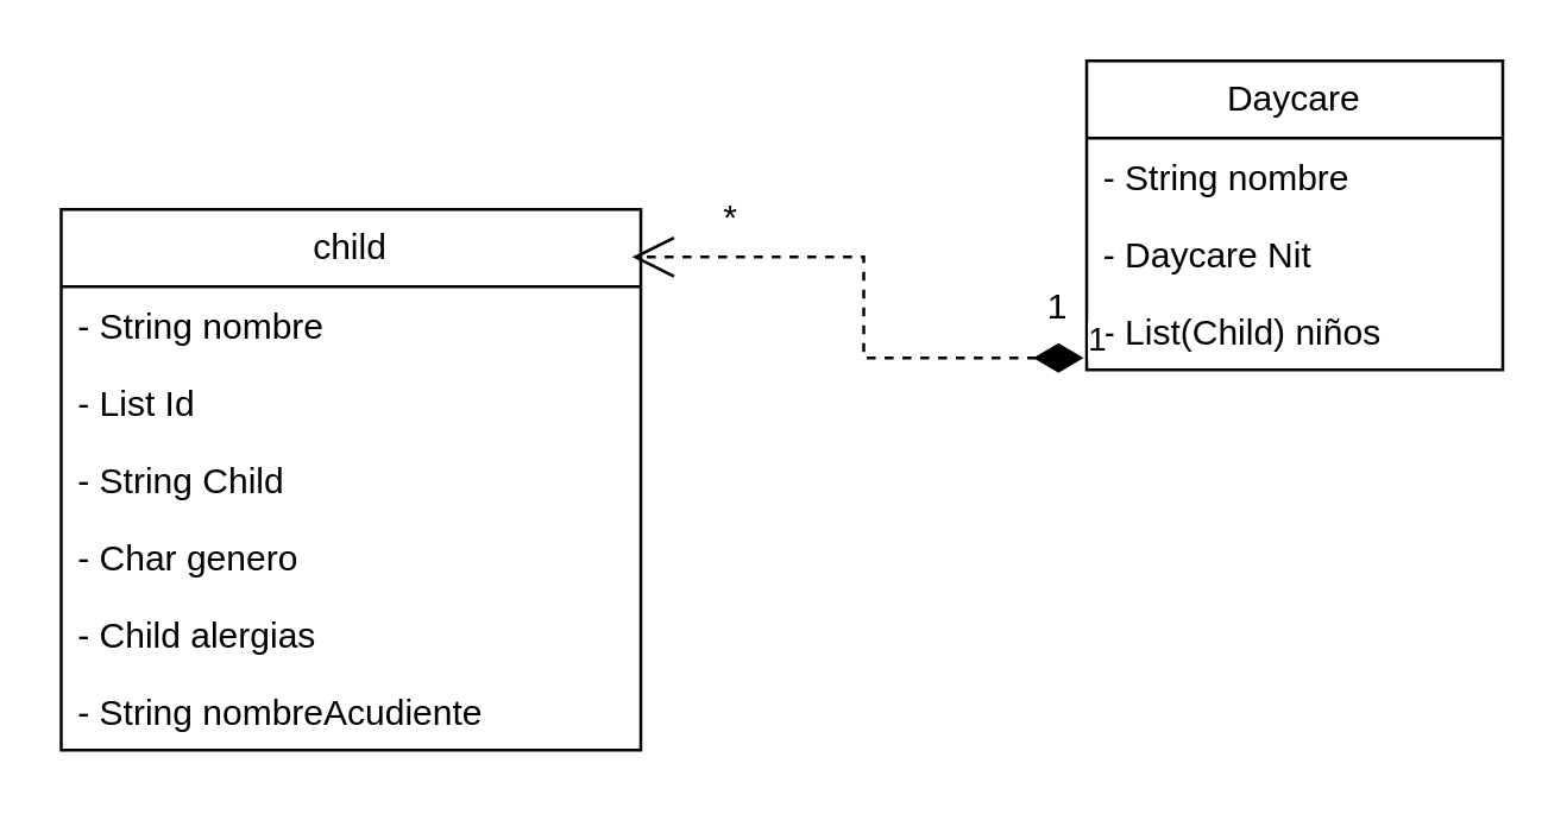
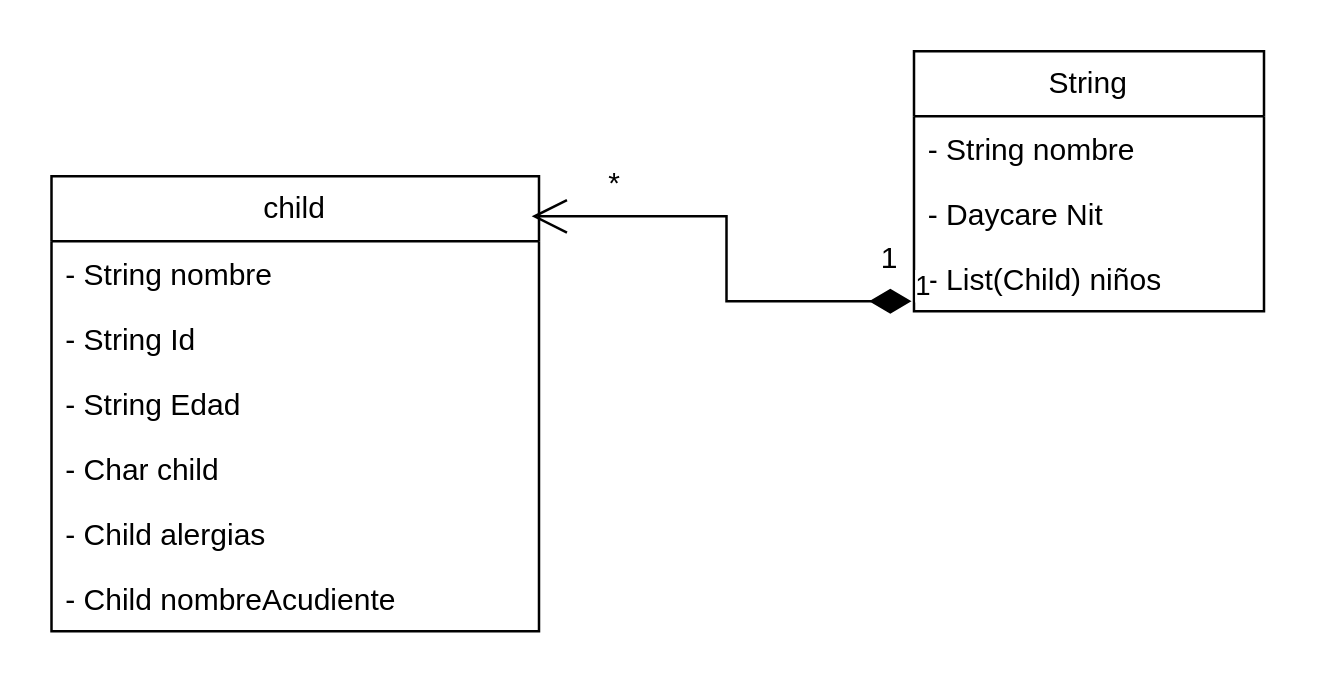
  <mxCell id="0" />
  <mxCell id="1" parent="0" />
  <mxCell id="2" value="child" style="swimlane;fontStyle=0;childLayout=stackLayout;horizontal=1;startSize=26;fillColor=none;horizontalStack=0;resizeParent=1;resizeParentMax=0;resizeLast=0;collapsible=1;marginBottom=0;whiteSpace=wrap;html=1;" vertex="1" parent="1"><mxGeometry x="20" y="70" width="195" height="182" as="geometry" /></mxCell>
  <mxCell id="3" value="- String nombre&lt;div&gt;&lt;br&gt;&lt;/div&gt;" style="text;strokeColor=none;fillColor=none;align=left;verticalAlign=top;spacingLeft=4;spacingRight=4;overflow=hidden;rotatable=0;points=[[0,0.5],[1,0.5]];portConstraint=eastwest;whiteSpace=wrap;html=1;" vertex="1" parent="2"><mxGeometry y="26" width="195" height="26" as="geometry" /></mxCell>
- <mxCell id="4" value="- List Id" style="text;strokeColor=none;fillColor=none;align=left;verticalAlign=top;spacingLeft=4;spacingRight=4;overflow=hidden;rotatable=0;points=[[0,0.5],[1,0.5]];portConstraint=eastwest;whiteSpace=wrap;html=1;" vertex="1" parent="2"><mxGeometry y="52" width="195" height="26" as="geometry" /></mxCell>
- <mxCell id="5" value="- String Child" style="text;strokeColor=none;fillColor=none;align=left;verticalAlign=top;spacingLeft=4;spacingRight=4;overflow=hidden;rotatable=0;points=[[0,0.5],[1,0.5]];portConstraint=eastwest;whiteSpace=wrap;html=1;" vertex="1" parent="2"><mxGeometry y="78" width="195" height="26" as="geometry" /></mxCell>
- <mxCell id="6" value="- Char genero" style="text;strokeColor=none;fillColor=none;align=left;verticalAlign=top;spacingLeft=4;spacingRight=4;overflow=hidden;rotatable=0;points=[[0,0.5],[1,0.5]];portConstraint=eastwest;whiteSpace=wrap;html=1;" vertex="1" parent="2"><mxGeometry y="104" width="195" height="26" as="geometry" /></mxCell>
+ <mxCell id="4" value="- String Id" style="text;strokeColor=none;fillColor=none;align=left;verticalAlign=top;spacingLeft=4;spacingRight=4;overflow=hidden;rotatable=0;points=[[0,0.5],[1,0.5]];portConstraint=eastwest;whiteSpace=wrap;html=1;" vertex="1" parent="2"><mxGeometry y="52" width="195" height="26" as="geometry" /></mxCell>
+ <mxCell id="5" value="- String Edad" style="text;strokeColor=none;fillColor=none;align=left;verticalAlign=top;spacingLeft=4;spacingRight=4;overflow=hidden;rotatable=0;points=[[0,0.5],[1,0.5]];portConstraint=eastwest;whiteSpace=wrap;html=1;" vertex="1" parent="2"><mxGeometry y="78" width="195" height="26" as="geometry" /></mxCell>
+ <mxCell id="6" value="- Char child" style="text;strokeColor=none;fillColor=none;align=left;verticalAlign=top;spacingLeft=4;spacingRight=4;overflow=hidden;rotatable=0;points=[[0,0.5],[1,0.5]];portConstraint=eastwest;whiteSpace=wrap;html=1;" vertex="1" parent="2"><mxGeometry y="104" width="195" height="26" as="geometry" /></mxCell>
  <mxCell id="7" value="- Child alergias" style="text;strokeColor=none;fillColor=none;align=left;verticalAlign=top;spacingLeft=4;spacingRight=4;overflow=hidden;rotatable=0;points=[[0,0.5],[1,0.5]];portConstraint=eastwest;whiteSpace=wrap;html=1;" vertex="1" parent="2"><mxGeometry y="130" width="195" height="26" as="geometry" /></mxCell>
- <mxCell id="8" value="- String nombreAcudiente" style="text;strokeColor=none;fillColor=none;align=left;verticalAlign=top;spacingLeft=4;spacingRight=4;overflow=hidden;rotatable=0;points=[[0,0.5],[1,0.5]];portConstraint=eastwest;whiteSpace=wrap;html=1;" vertex="1" parent="2"><mxGeometry y="156" width="195" height="26" as="geometry" /></mxCell>
- <mxCell id="9" value="Daycare" style="swimlane;fontStyle=0;childLayout=stackLayout;horizontal=1;startSize=26;fillColor=none;horizontalStack=0;resizeParent=1;resizeParentMax=0;resizeLast=0;collapsible=1;marginBottom=0;whiteSpace=wrap;html=1;" vertex="1" parent="1"><mxGeometry x="365" y="20" width="140" height="104" as="geometry" /></mxCell>
+ <mxCell id="8" value="- Child nombreAcudiente" style="text;strokeColor=none;fillColor=none;align=left;verticalAlign=top;spacingLeft=4;spacingRight=4;overflow=hidden;rotatable=0;points=[[0,0.5],[1,0.5]];portConstraint=eastwest;whiteSpace=wrap;html=1;" vertex="1" parent="2"><mxGeometry y="156" width="195" height="26" as="geometry" /></mxCell>
+ <mxCell id="9" value="String" style="swimlane;fontStyle=0;childLayout=stackLayout;horizontal=1;startSize=26;fillColor=none;horizontalStack=0;resizeParent=1;resizeParentMax=0;resizeLast=0;collapsible=1;marginBottom=0;whiteSpace=wrap;html=1;" vertex="1" parent="1"><mxGeometry x="365" y="20" width="140" height="104" as="geometry" /></mxCell>
  <mxCell id="10" value="- String nombre" style="text;strokeColor=none;fillColor=none;align=left;verticalAlign=top;spacingLeft=4;spacingRight=4;overflow=hidden;rotatable=0;points=[[0,0.5],[1,0.5]];portConstraint=eastwest;whiteSpace=wrap;html=1;" vertex="1" parent="9"><mxGeometry y="26" width="140" height="26" as="geometry" /></mxCell>
  <mxCell id="11" value="- Daycare Nit" style="text;strokeColor=none;fillColor=none;align=left;verticalAlign=top;spacingLeft=4;spacingRight=4;overflow=hidden;rotatable=0;points=[[0,0.5],[1,0.5]];portConstraint=eastwest;whiteSpace=wrap;html=1;" vertex="1" parent="9"><mxGeometry y="52" width="140" height="26" as="geometry" /></mxCell>
  <mxCell id="12" value="- List(Child) niños" style="text;strokeColor=none;fillColor=none;align=left;verticalAlign=top;spacingLeft=4;spacingRight=4;overflow=hidden;rotatable=0;points=[[0,0.5],[1,0.5]];portConstraint=eastwest;whiteSpace=wrap;html=1;" vertex="1" parent="9"><mxGeometry y="78" width="140" height="26" as="geometry" /></mxCell>
- <mxCell id="13" value="1" style="endArrow=open;html=1;endSize=12;startArrow=diamondThin;startSize=14;startFill=1;edgeStyle=orthogonalEdgeStyle;align=left;verticalAlign=bottom;rounded=0;exitX=-0.007;exitY=0.846;exitDx=0;exitDy=0;exitPerimeter=0;entryX=0.985;entryY=0.088;entryDx=0;entryDy=0;entryPerimeter=0;dashed=1;" edge="1" parent="1" source="12" target="2"><mxGeometry x="-1" y="3" relative="1" as="geometry"><mxPoint x="235" y="-10" as="sourcePoint" /><mxPoint x="395" y="-10" as="targetPoint" /></mxGeometry></mxCell>
+ <mxCell id="13" value="1" style="endArrow=open;html=1;endSize=12;startArrow=diamondThin;startSize=14;startFill=1;edgeStyle=orthogonalEdgeStyle;align=left;verticalAlign=bottom;rounded=0;exitX=-0.007;exitY=0.846;exitDx=0;exitDy=0;exitPerimeter=0;entryX=0.985;entryY=0.088;entryDx=0;entryDy=0;entryPerimeter=0;" edge="1" parent="1" source="12" target="2"><mxGeometry x="-1" y="3" relative="1" as="geometry"><mxPoint x="235" y="-10" as="sourcePoint" /><mxPoint x="395" y="-10" as="targetPoint" /></mxGeometry></mxCell>
  <mxCell id="14" value="1" style="text;html=1;align=center;verticalAlign=middle;resizable=0;points=[];autosize=1;strokeColor=none;fillColor=none;" vertex="1" parent="1"><mxGeometry x="340" y="88" width="30" height="30" as="geometry" /></mxCell>
  <mxCell id="15" value="*" style="text;html=1;align=center;verticalAlign=middle;resizable=0;points=[];autosize=1;strokeColor=none;fillColor=none;" vertex="1" parent="1"><mxGeometry x="230" y="58" width="30" height="30" as="geometry" /></mxCell>
